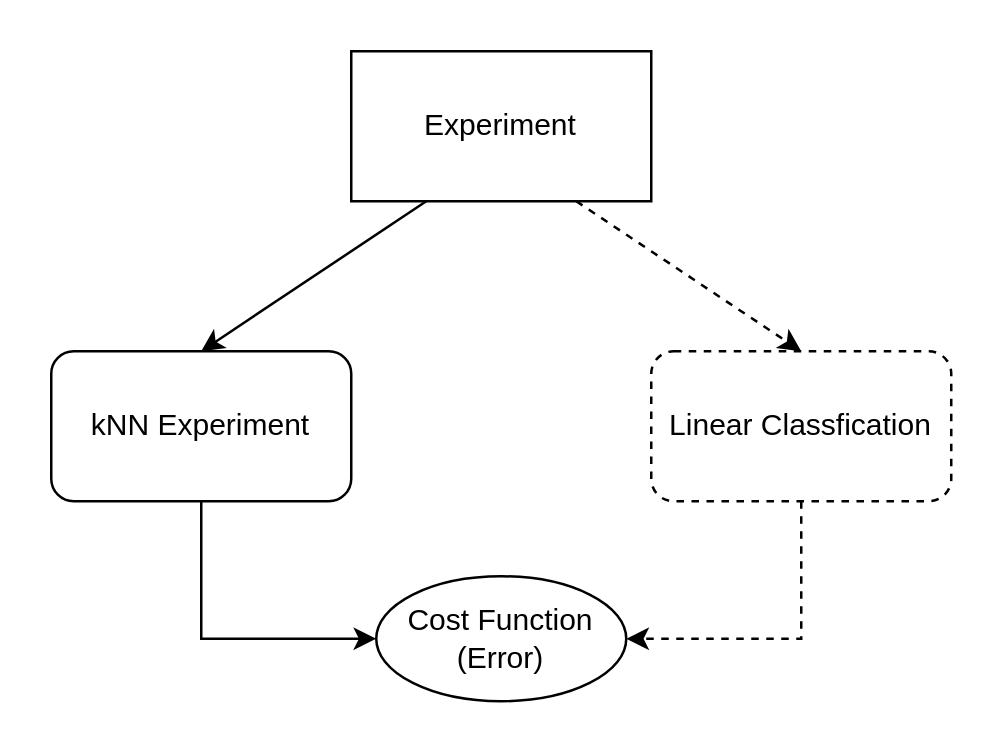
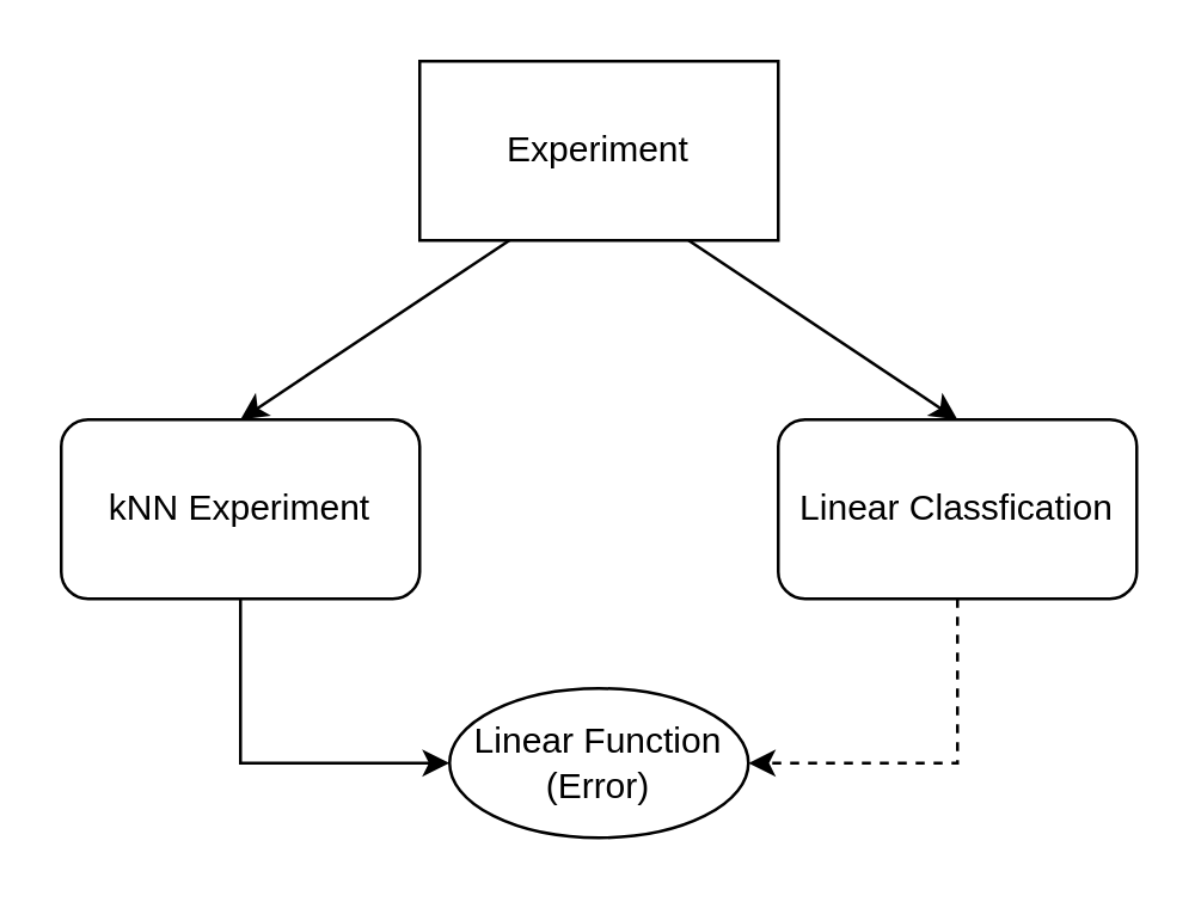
  <mxCell id="0" />
  <mxCell id="1" parent="0" />
  <mxCell id="2" value="&lt;div&gt;Experiment&lt;/div&gt;" style="rounded=0;whiteSpace=wrap;html=1;" vertex="1" parent="1"><mxGeometry x="140" y="20" width="120" height="60" as="geometry" /></mxCell>
  <mxCell id="3" style="edgeStyle=orthogonalEdgeStyle;rounded=0;orthogonalLoop=1;jettySize=auto;html=1;exitX=0.5;exitY=1;exitDx=0;exitDy=0;entryX=1;entryY=0.5;entryDx=0;entryDy=0;dashed=1;" edge="1" parent="1" source="4" target="7"><mxGeometry relative="1" as="geometry" /></mxCell>
- <mxCell id="4" value="Linear Classfication" style="rounded=1;whiteSpace=wrap;html=1;dashed=1;" vertex="1" parent="1"><mxGeometry x="260" y="140" width="120" height="60" as="geometry" /></mxCell>
+ <mxCell id="4" value="Linear Classfication" style="rounded=1;whiteSpace=wrap;html=1;" vertex="1" parent="1"><mxGeometry x="260" y="140" width="120" height="60" as="geometry" /></mxCell>
  <mxCell id="5" style="edgeStyle=orthogonalEdgeStyle;rounded=0;orthogonalLoop=1;jettySize=auto;html=1;exitX=0.5;exitY=1;exitDx=0;exitDy=0;entryX=0;entryY=0.5;entryDx=0;entryDy=0;" edge="1" parent="1" source="6" target="7"><mxGeometry relative="1" as="geometry" /></mxCell>
  <mxCell id="6" value="kNN Experiment" style="rounded=1;whiteSpace=wrap;html=1;" vertex="1" parent="1"><mxGeometry x="20" y="140" width="120" height="60" as="geometry" /></mxCell>
- <mxCell id="7" value="Cost Function (Error)" style="ellipse;whiteSpace=wrap;html=1;" vertex="1" parent="1"><mxGeometry x="150" y="230" width="100" height="50" as="geometry" /></mxCell>
+ <mxCell id="7" value="Linear Function (Error)" style="ellipse;whiteSpace=wrap;html=1;" vertex="1" parent="1"><mxGeometry x="150" y="230" width="100" height="50" as="geometry" /></mxCell>
  <mxCell id="8" value="" style="endArrow=classic;html=1;exitX=0.25;exitY=1;exitDx=0;exitDy=0;entryX=0.5;entryY=0;entryDx=0;entryDy=0;" edge="1" parent="1" source="2" target="6"><mxGeometry width="50" height="50" relative="1" as="geometry"><mxPoint x="20" y="390" as="sourcePoint" /><mxPoint x="70" y="340" as="targetPoint" /></mxGeometry></mxCell>
- <mxCell id="9" value="" style="endArrow=classic;html=1;exitX=0.75;exitY=1;exitDx=0;exitDy=0;entryX=0.5;entryY=0;entryDx=0;entryDy=0;dashed=1;" edge="1" parent="1" source="2" target="4"><mxGeometry width="50" height="50" relative="1" as="geometry"><mxPoint x="20" y="390" as="sourcePoint" /><mxPoint x="70" y="340" as="targetPoint" /></mxGeometry></mxCell>
+ <mxCell id="9" value="" style="endArrow=classic;html=1;exitX=0.75;exitY=1;exitDx=0;exitDy=0;entryX=0.5;entryY=0;entryDx=0;entryDy=0;" edge="1" parent="1" source="2" target="4"><mxGeometry width="50" height="50" relative="1" as="geometry"><mxPoint x="20" y="390" as="sourcePoint" /><mxPoint x="70" y="340" as="targetPoint" /></mxGeometry></mxCell>
